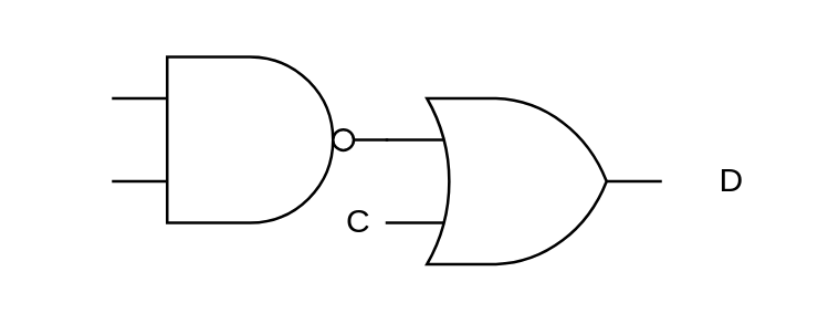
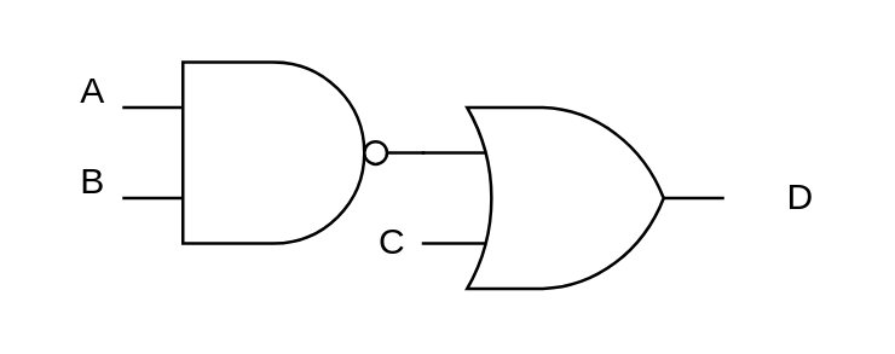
  <mxCell id="0" />
  <mxCell id="1" parent="0" />
  <mxCell id="2" value="" style="verticalLabelPosition=bottom;shadow=0;dashed=0;align=center;html=1;verticalAlign=top;shape=mxgraph.electrical.logic_gates.logic_gate;operation=or;" vertex="1" parent="1"><mxGeometry x="139" y="35" width="100" height="60" as="geometry" /></mxCell>
+ <mxCell id="3" value="A" style="text;html=1;align=center;verticalAlign=middle;resizable=0;points=[];autosize=1;" vertex="1" parent="1"><mxGeometry x="20" y="20" width="20" height="20" as="geometry" /></mxCell>
+ <mxCell id="4" value="B" style="text;html=1;align=center;verticalAlign=middle;resizable=0;points=[];autosize=1;" vertex="1" parent="1"><mxGeometry x="20" y="50" width="20" height="20" as="geometry" /></mxCell>
  <mxCell id="5" value="C" style="text;html=1;align=center;verticalAlign=middle;resizable=0;points=[];autosize=1;" vertex="1" parent="1"><mxGeometry x="119" y="70" width="20" height="20" as="geometry" /></mxCell>
  <mxCell id="6" value="D" style="text;html=1;align=center;verticalAlign=middle;resizable=0;points=[];autosize=1;" vertex="1" parent="1"><mxGeometry x="254" y="55" width="20" height="20" as="geometry" /></mxCell>
  <mxCell id="7" value="" style="verticalLabelPosition=bottom;shadow=0;dashed=0;align=center;html=1;verticalAlign=top;shape=mxgraph.electrical.logic_gates.logic_gate;operation=and;negating=1;negSize=0.15;" vertex="1" parent="1"><mxGeometry x="40" y="20" width="100" height="60" as="geometry" /></mxCell>
